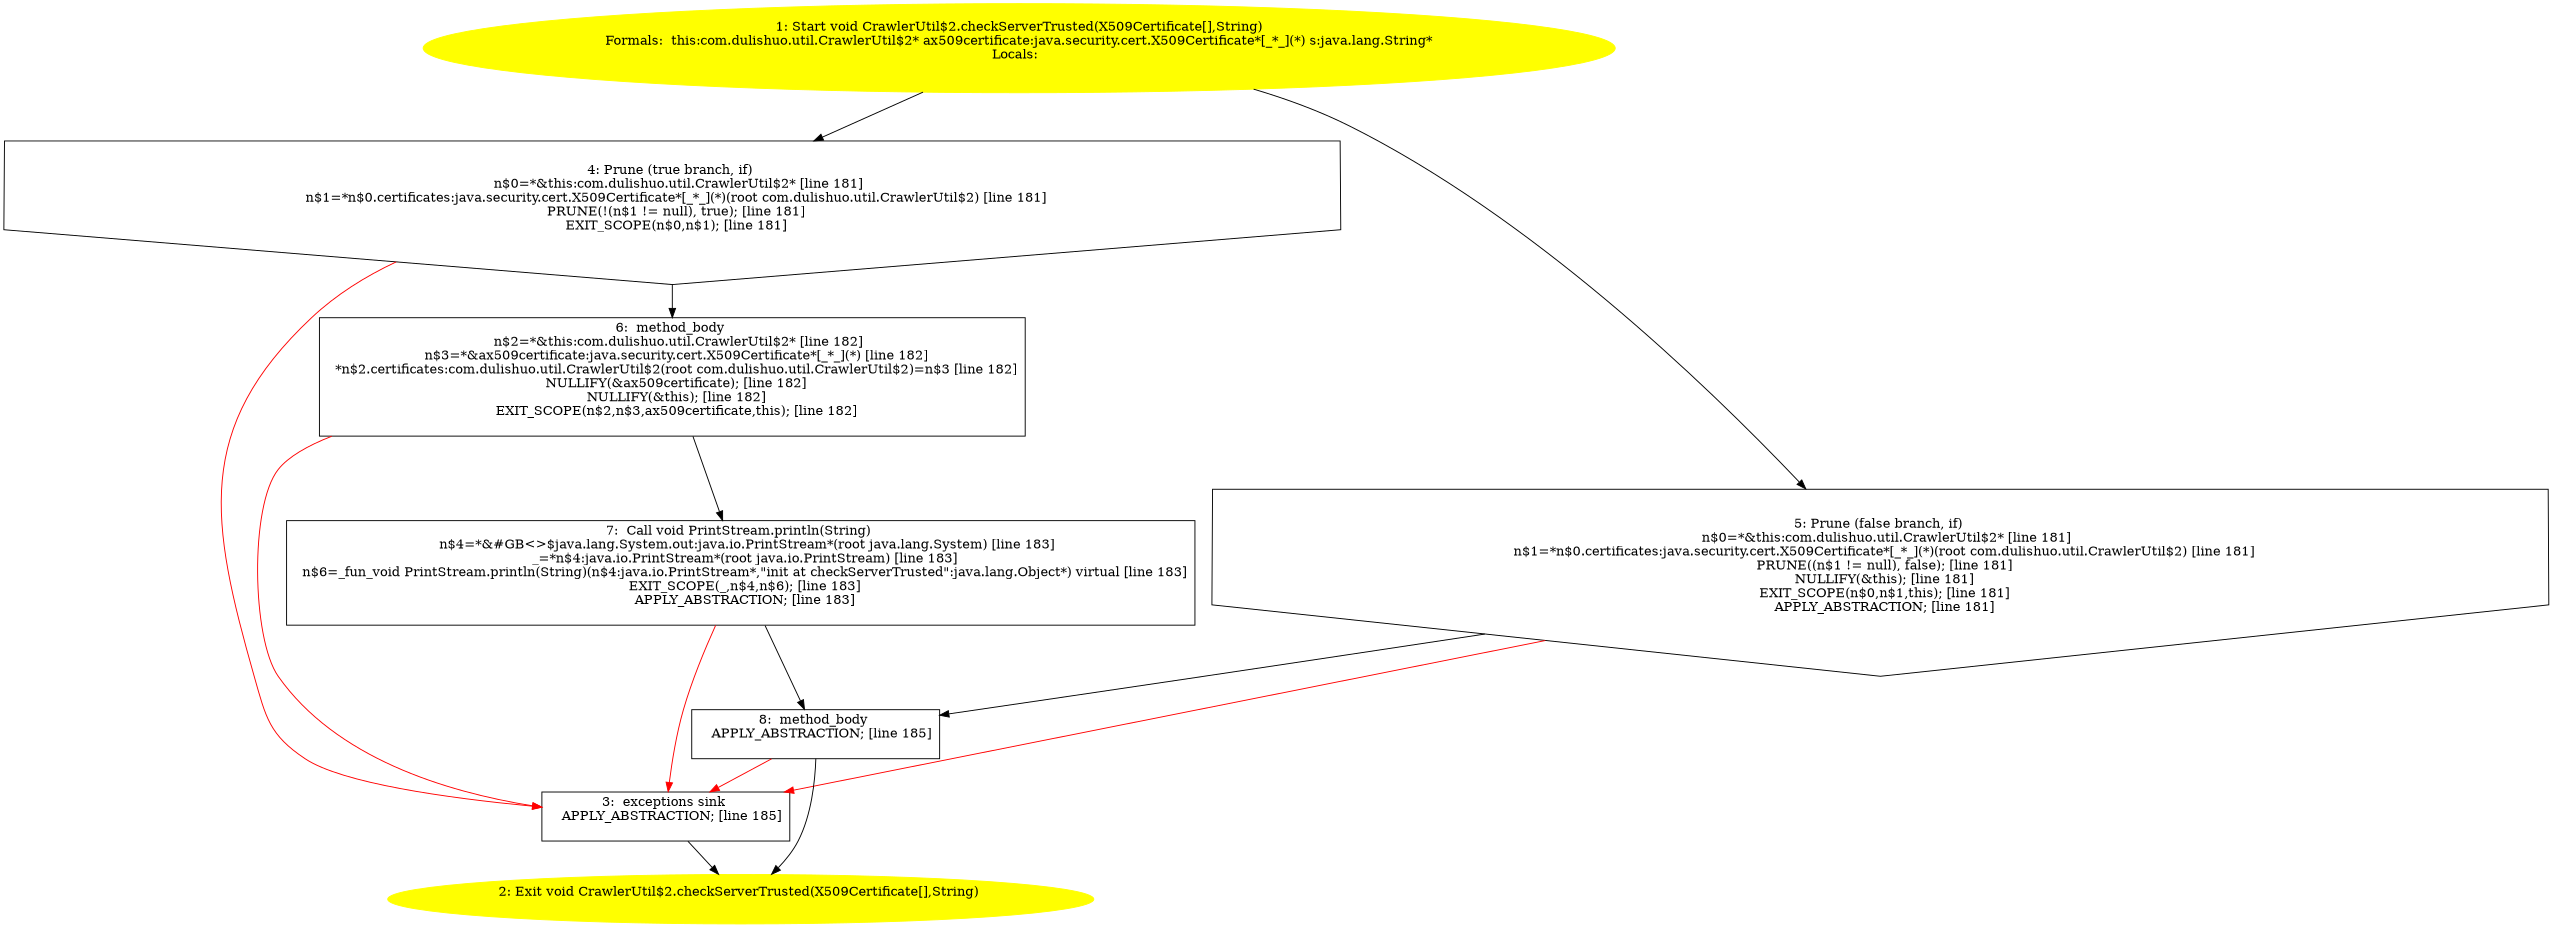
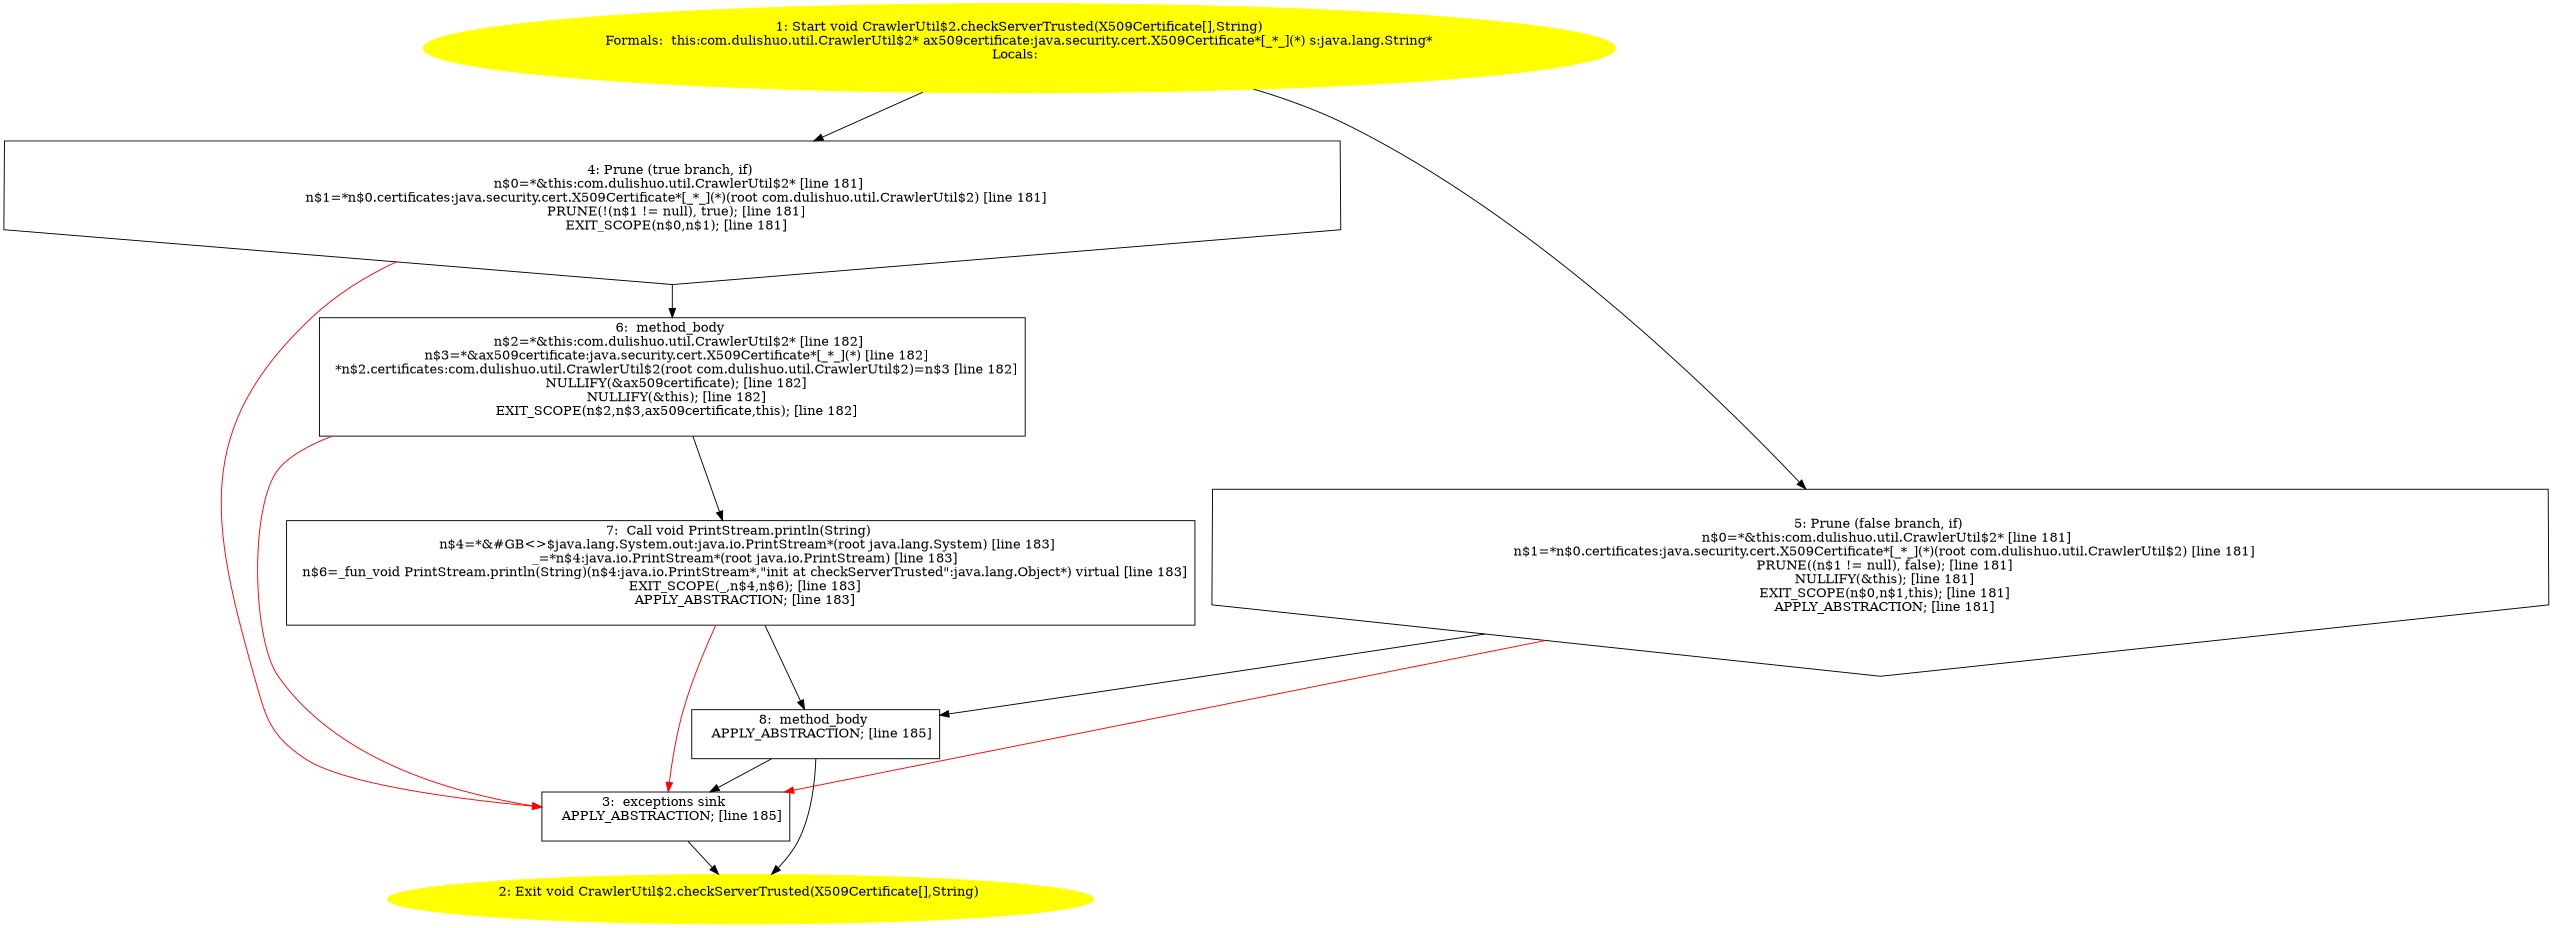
  digraph {
    node [shape=box]
    n1 [color=yellow label="1: Start void CrawlerUtil$2.checkServerTrusted(X509Certificate[],String)\nFormals:  this:com.dulishuo.util.CrawlerUtil$2* ax509certificate:java.security.cert.X509Certificate*[_*_](*) s:java.lang.String*\nLocals:  \n  " style=filled shape=""]
    n2 [label="4: Prune (true branch, if) \n   n$0=*&this:com.dulishuo.util.CrawlerUtil$2* [line 181]\n  n$1=*n$0.certificates:java.security.cert.X509Certificate*[_*_](*)(root com.dulishuo.util.CrawlerUtil$2) [line 181]\n  PRUNE(!(n$1 != null), true); [line 181]\n  EXIT_SCOPE(n$0,n$1); [line 181]\n " shape=invhouse]
    n3 [label="5: Prune (false branch, if) \n   n$0=*&this:com.dulishuo.util.CrawlerUtil$2* [line 181]\n  n$1=*n$0.certificates:java.security.cert.X509Certificate*[_*_](*)(root com.dulishuo.util.CrawlerUtil$2) [line 181]\n  PRUNE((n$1 != null), false); [line 181]\n  NULLIFY(&this); [line 181]\n  EXIT_SCOPE(n$0,n$1,this); [line 181]\n  APPLY_ABSTRACTION; [line 181]\n " shape=invhouse]
    n4 [label="3:  exceptions sink \n   APPLY_ABSTRACTION; [line 185]\n "]
    n5 [label="6:  method_body \n   n$2=*&this:com.dulishuo.util.CrawlerUtil$2* [line 182]\n  n$3=*&ax509certificate:java.security.cert.X509Certificate*[_*_](*) [line 182]\n  *n$2.certificates:com.dulishuo.util.CrawlerUtil$2(root com.dulishuo.util.CrawlerUtil$2)=n$3 [line 182]\n  NULLIFY(&ax509certificate); [line 182]\n  NULLIFY(&this); [line 182]\n  EXIT_SCOPE(n$2,n$3,ax509certificate,this); [line 182]\n "]
    n6 [label="8:  method_body \n   APPLY_ABSTRACTION; [line 185]\n "]
    n7 [color=yellow label="2: Exit void CrawlerUtil$2.checkServerTrusted(X509Certificate[],String) \n  " style=filled shape=""]
    n8 [label="7:  Call void PrintStream.println(String) \n   n$4=*&#GB<>$java.lang.System.out:java.io.PrintStream*(root java.lang.System) [line 183]\n  _=*n$4:java.io.PrintStream*(root java.io.PrintStream) [line 183]\n  n$6=_fun_void PrintStream.println(String)(n$4:java.io.PrintStream*,\"init at checkServerTrusted\":java.lang.Object*) virtual [line 183]\n  EXIT_SCOPE(_,n$4,n$6); [line 183]\n  APPLY_ABSTRACTION; [line 183]\n "]
    n1 -> n2
    n1 -> n3
    n2 -> n4 [color=red]
    n2 -> n5
    n3 -> n4 [color=red]
    n3 -> n6
    n4 -> n7
    n5 -> n4 [color=red]
    n5 -> n8
-   n6 -> n4 [color=red]
+   n6 -> n4 [color=black]
    n6 -> n7
    n8 -> n4 [color=red]
    n8 -> n6
  }
